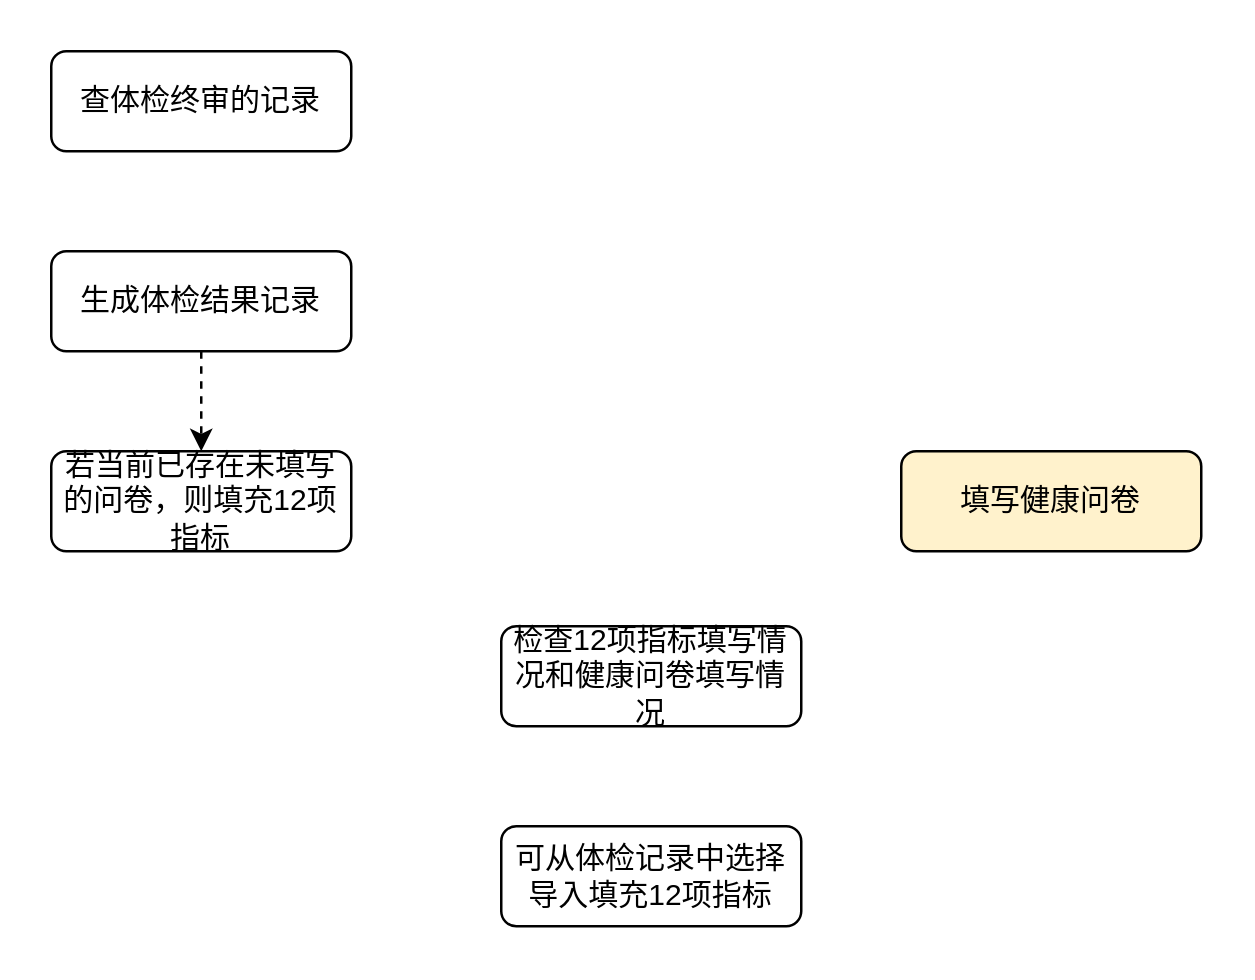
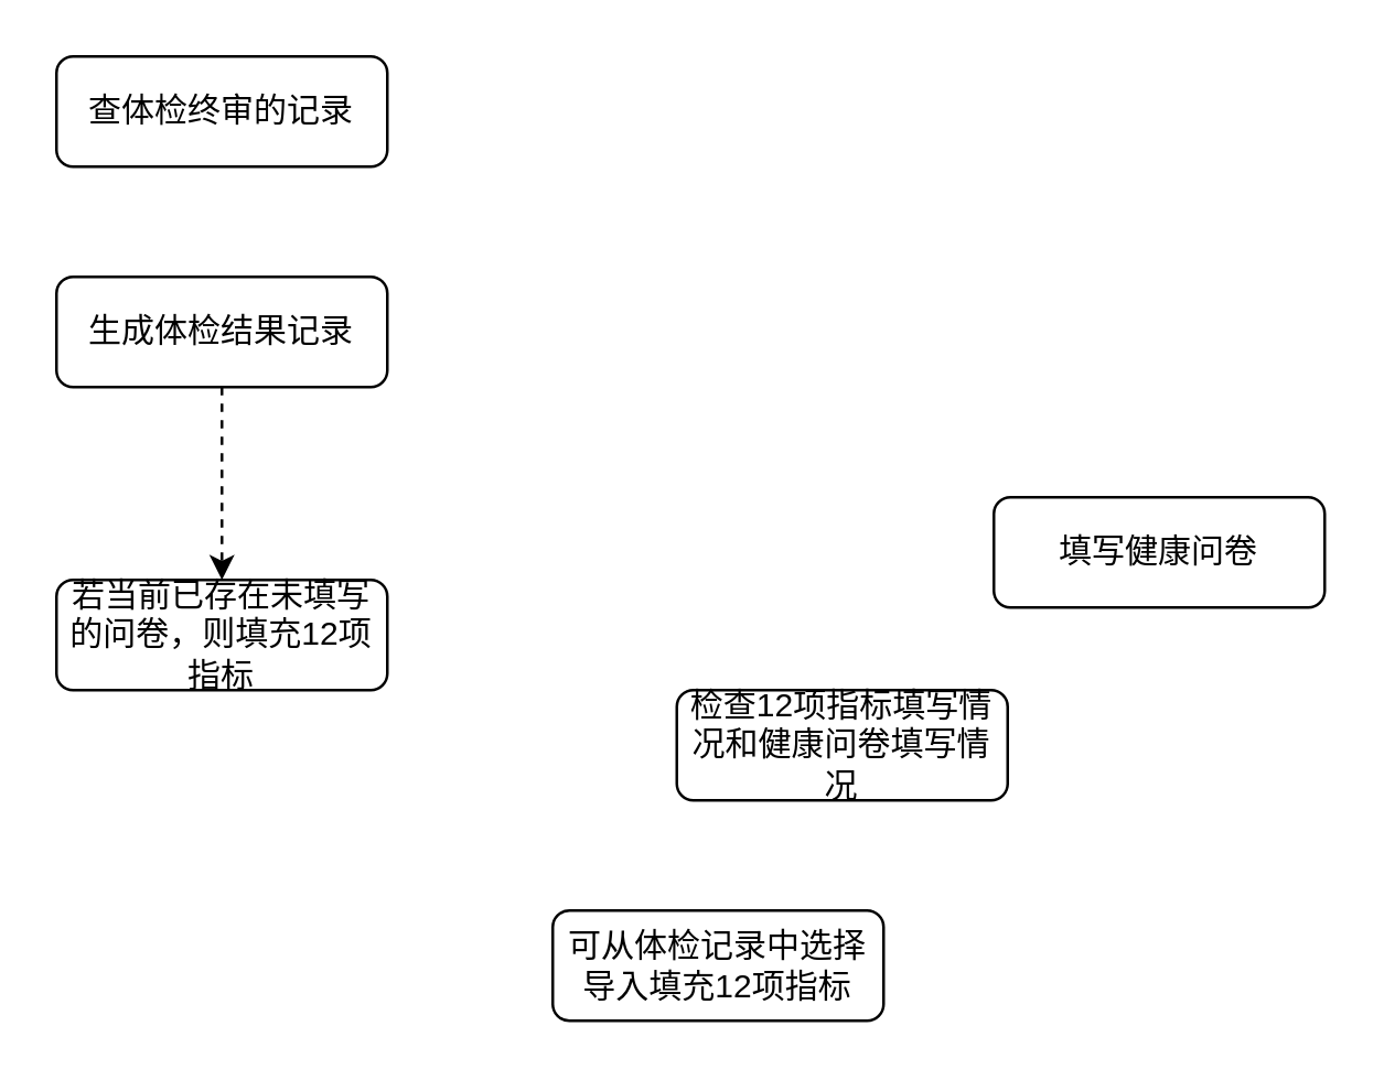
  <mxCell id="0" />
  <mxCell id="1" parent="0" />
  <mxCell id="2" value="查体检终审的记录" style="rounded=1;whiteSpace=wrap;html=1;fontSize=12;glass=0;strokeWidth=1;shadow=0;" vertex="1" parent="1"><mxGeometry x="20" y="20" width="120" height="40" as="geometry" /></mxCell>
  <mxCell id="3" value="" style="edgeStyle=orthogonalEdgeStyle;rounded=0;orthogonalLoop=1;jettySize=auto;html=1;dashed=1;" edge="1" parent="1" source="4" target="5"><mxGeometry relative="1" as="geometry" /></mxCell>
  <mxCell id="4" value="生成体检结果记录" style="rounded=1;whiteSpace=wrap;html=1;fontSize=12;glass=0;strokeWidth=1;shadow=0;" vertex="1" parent="1"><mxGeometry x="20" y="100" width="120" height="40" as="geometry" /></mxCell>
- <mxCell id="5" value="若当前已存在未填写的问卷，则填充12项指标" style="rounded=1;whiteSpace=wrap;html=1;fontSize=12;glass=0;strokeWidth=1;shadow=0;" vertex="1" parent="1"><mxGeometry x="20" y="180" width="120" height="40" as="geometry" /></mxCell>
- <mxCell id="6" value="检查12项指标填写情况和健康问卷填写情况" style="rounded=1;whiteSpace=wrap;html=1;fontSize=12;glass=0;strokeWidth=1;shadow=0;" vertex="1" parent="1"><mxGeometry x="200" y="250" width="120" height="40" as="geometry" /></mxCell>
- <mxCell id="7" value="填写健康问卷" style="rounded=1;whiteSpace=wrap;html=1;fontSize=12;glass=0;strokeWidth=1;shadow=0;fillColor=#fff2cc;" vertex="1" parent="1"><mxGeometry x="360" y="180" width="120" height="40" as="geometry" /></mxCell>
+ <mxCell id="5" value="若当前已存在未填写的问卷，则填充12项指标" style="rounded=1;whiteSpace=wrap;html=1;fontSize=12;glass=0;strokeWidth=1;shadow=0;" vertex="1" parent="1"><mxGeometry x="20" y="210" width="120" height="40" as="geometry" /></mxCell>
+ <mxCell id="6" value="检查12项指标填写情况和健康问卷填写情况" style="rounded=1;whiteSpace=wrap;html=1;fontSize=12;glass=0;strokeWidth=1;shadow=0;" vertex="1" parent="1"><mxGeometry x="245" y="250" width="120" height="40" as="geometry" /></mxCell>
+ <mxCell id="7" value="填写健康问卷" style="rounded=1;whiteSpace=wrap;html=1;fontSize=12;glass=0;strokeWidth=1;shadow=0;" vertex="1" parent="1"><mxGeometry x="360" y="180" width="120" height="40" as="geometry" /></mxCell>
  <mxCell id="8" value="可从体检记录中选择导入填充12项指标" style="rounded=1;whiteSpace=wrap;html=1;fontSize=12;glass=0;strokeWidth=1;shadow=0;" vertex="1" parent="1"><mxGeometry x="200" y="330" width="120" height="40" as="geometry" /></mxCell>
